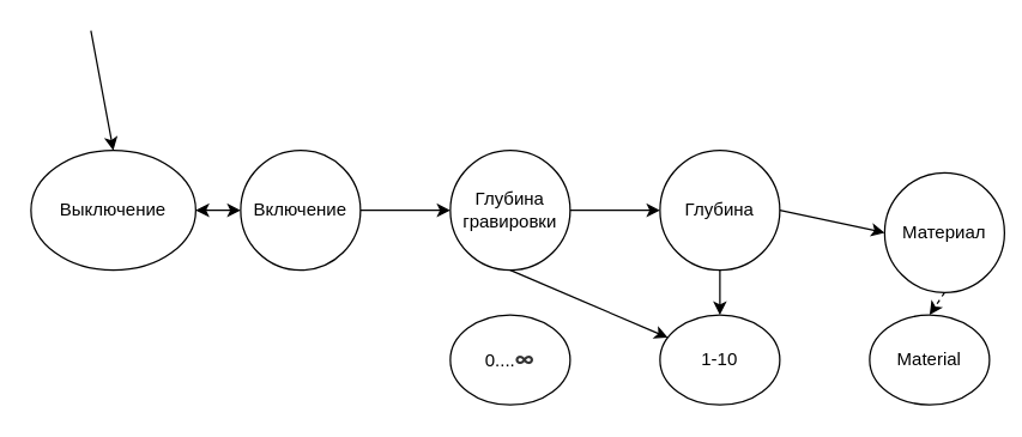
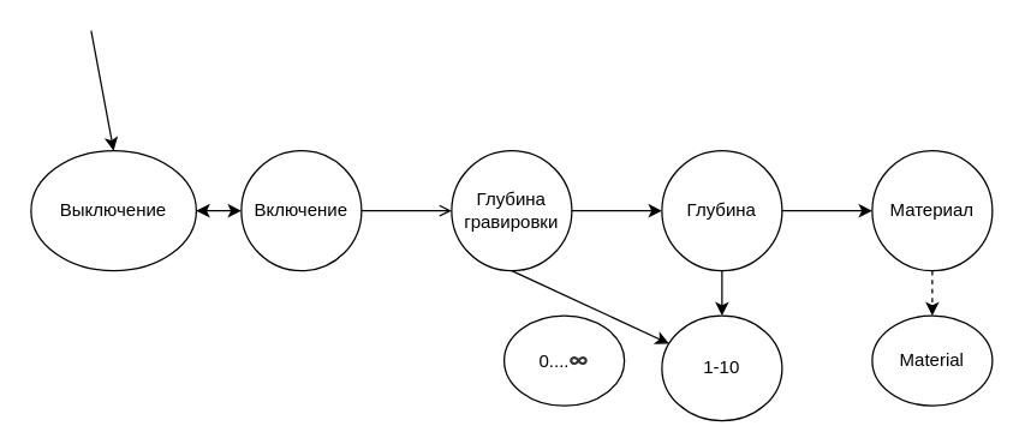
  <mxCell id="0" />
  <mxCell id="1" parent="0" />
  <mxCell id="2" value="Выключение" style="ellipse;whiteSpace=wrap;html=1;aspect=fixed;" vertex="1" parent="1"><mxGeometry x="20" y="100" width="110" height="80" as="geometry" /></mxCell>
  <mxCell id="3" value="Глубина гравировки" style="ellipse;whiteSpace=wrap;html=1;aspect=fixed;rotation=0;" vertex="1" parent="1"><mxGeometry x="300" y="100" width="80" height="80" as="geometry" /></mxCell>
  <mxCell id="4" value="Включение" style="ellipse;whiteSpace=wrap;html=1;aspect=fixed;" vertex="1" parent="1"><mxGeometry x="160" y="100" width="80" height="80" as="geometry" /></mxCell>
- <mxCell id="5" value="Материал" style="ellipse;whiteSpace=wrap;html=1;aspect=fixed;" vertex="1" parent="1"><mxGeometry x="590" y="115" width="80" height="80" as="geometry" /></mxCell>
+ <mxCell id="5" value="Материал" style="ellipse;whiteSpace=wrap;html=1;aspect=fixed;" vertex="1" parent="1"><mxGeometry x="580" y="100" width="80" height="80" as="geometry" /></mxCell>
  <mxCell id="6" value="Глубина" style="ellipse;whiteSpace=wrap;html=1;aspect=fixed;" vertex="1" parent="1"><mxGeometry x="440" y="100" width="80" height="80" as="geometry" /></mxCell>
- <mxCell id="7" value="1-10" style="ellipse;whiteSpace=wrap;html=1;" vertex="1" parent="1"><mxGeometry x="440" y="210" width="80" height="60" as="geometry" /></mxCell>
+ <mxCell id="7" value="1-10" style="ellipse;whiteSpace=wrap;html=1;" vertex="1" parent="1"><mxGeometry x="440" y="210" width="80" height="70" as="geometry" /></mxCell>
  <mxCell id="8" value="Material" style="ellipse;whiteSpace=wrap;html=1;" vertex="1" parent="1"><mxGeometry x="580" y="210" width="80" height="60" as="geometry" /></mxCell>
- <mxCell id="9" value="0....&lt;strong style=&quot;color: rgb(51, 51, 51); font-family: &amp;quot;YS Text&amp;quot;, -apple-system, BlinkMacSystemFont, Arial, Helvetica, sans-serif; font-size: 13px; text-align: start; background-color: rgb(255, 255, 255);&quot; class=&quot;RichFactdown-StrongEmphasis&quot;&gt;∞&lt;/strong&gt;" style="ellipse;whiteSpace=wrap;html=1;" vertex="1" parent="1"><mxGeometry x="300" y="210" width="80" height="60" as="geometry" /></mxCell>
+ <mxCell id="9" value="0....&lt;strong style=&quot;color: rgb(51, 51, 51); font-family: &amp;quot;YS Text&amp;quot;, -apple-system, BlinkMacSystemFont, Arial, Helvetica, sans-serif; font-size: 13px; text-align: start; background-color: rgb(255, 255, 255);&quot; class=&quot;RichFactdown-StrongEmphasis&quot;&gt;∞&lt;/strong&gt;" style="ellipse;whiteSpace=wrap;html=1;" vertex="1" parent="1"><mxGeometry x="335" y="210" width="80" height="60" as="geometry" /></mxCell>
  <mxCell id="10" value="" style="endArrow=classic;html=1;rounded=0;exitX=0.5;exitY=1;exitDx=0;exitDy=0;" edge="1" parent="1" source="3" target="7"><mxGeometry width="50" height="50" relative="1" as="geometry"><mxPoint x="430" y="210" as="sourcePoint" /><mxPoint x="450" y="180" as="targetPoint" /></mxGeometry></mxCell>
  <mxCell id="11" value="" style="endArrow=classic;html=1;rounded=0;exitX=0.5;exitY=1;exitDx=0;exitDy=0;entryX=0.5;entryY=0;entryDx=0;entryDy=0;" edge="1" parent="1" source="6" target="7"><mxGeometry width="50" height="50" relative="1" as="geometry"><mxPoint x="400" y="230" as="sourcePoint" /><mxPoint x="450" y="180" as="targetPoint" /></mxGeometry></mxCell>
  <mxCell id="12" value="" style="endArrow=classic;html=1;rounded=0;exitX=0.5;exitY=1;exitDx=0;exitDy=0;entryX=0.5;entryY=0;entryDx=0;entryDy=0;dashed=1;" edge="1" parent="1" source="5" target="8"><mxGeometry width="50" height="50" relative="1" as="geometry"><mxPoint x="400" y="230" as="sourcePoint" /><mxPoint x="450" y="180" as="targetPoint" /></mxGeometry></mxCell>
- <mxCell id="13" value="" style="endArrow=classic;html=1;rounded=0;exitX=1;exitY=0.5;exitDx=0;exitDy=0;entryX=0;entryY=0.5;entryDx=0;entryDy=0;" edge="1" parent="1" source="4" target="3"><mxGeometry width="50" height="50" relative="1" as="geometry"><mxPoint x="300" y="290" as="sourcePoint" /><mxPoint x="450" y="180" as="targetPoint" /></mxGeometry></mxCell>
+ <mxCell id="13" value="" style="endArrow=open;html=1;rounded=0;exitX=1;exitY=0.5;exitDx=0;exitDy=0;entryX=0;entryY=0.5;entryDx=0;entryDy=0;" edge="1" parent="1" source="4" target="3"><mxGeometry width="50" height="50" relative="1" as="geometry"><mxPoint x="300" y="290" as="sourcePoint" /><mxPoint x="450" y="180" as="targetPoint" /></mxGeometry></mxCell>
  <mxCell id="14" value="" style="endArrow=classic;html=1;rounded=0;exitX=1;exitY=0.5;exitDx=0;exitDy=0;entryX=0;entryY=0.5;entryDx=0;entryDy=0;" edge="1" parent="1" source="3" target="6"><mxGeometry width="50" height="50" relative="1" as="geometry"><mxPoint x="400" y="230" as="sourcePoint" /><mxPoint x="450" y="180" as="targetPoint" /></mxGeometry></mxCell>
  <mxCell id="15" value="" style="endArrow=classic;html=1;rounded=0;exitX=1;exitY=0.5;exitDx=0;exitDy=0;entryX=0;entryY=0.5;entryDx=0;entryDy=0;" edge="1" parent="1" source="6" target="5"><mxGeometry width="50" height="50" relative="1" as="geometry"><mxPoint x="400" y="230" as="sourcePoint" /><mxPoint x="450" y="180" as="targetPoint" /></mxGeometry></mxCell>
  <mxCell id="16" value="" style="endArrow=classic;startArrow=classic;html=1;rounded=0;exitX=1;exitY=0.5;exitDx=0;exitDy=0;" edge="1" parent="1" source="2"><mxGeometry width="50" height="50" relative="1" as="geometry"><mxPoint x="400" y="230" as="sourcePoint" /><mxPoint x="160" y="140" as="targetPoint" /></mxGeometry></mxCell>
  <mxCell id="17" value="" style="endArrow=classic;html=1;rounded=0;entryX=0.5;entryY=0;entryDx=0;entryDy=0;" edge="1" parent="1" target="2"><mxGeometry width="50" height="50" relative="1" as="geometry"><mxPoint x="60" y="20" as="sourcePoint" /><mxPoint x="450" y="180" as="targetPoint" /></mxGeometry></mxCell>
